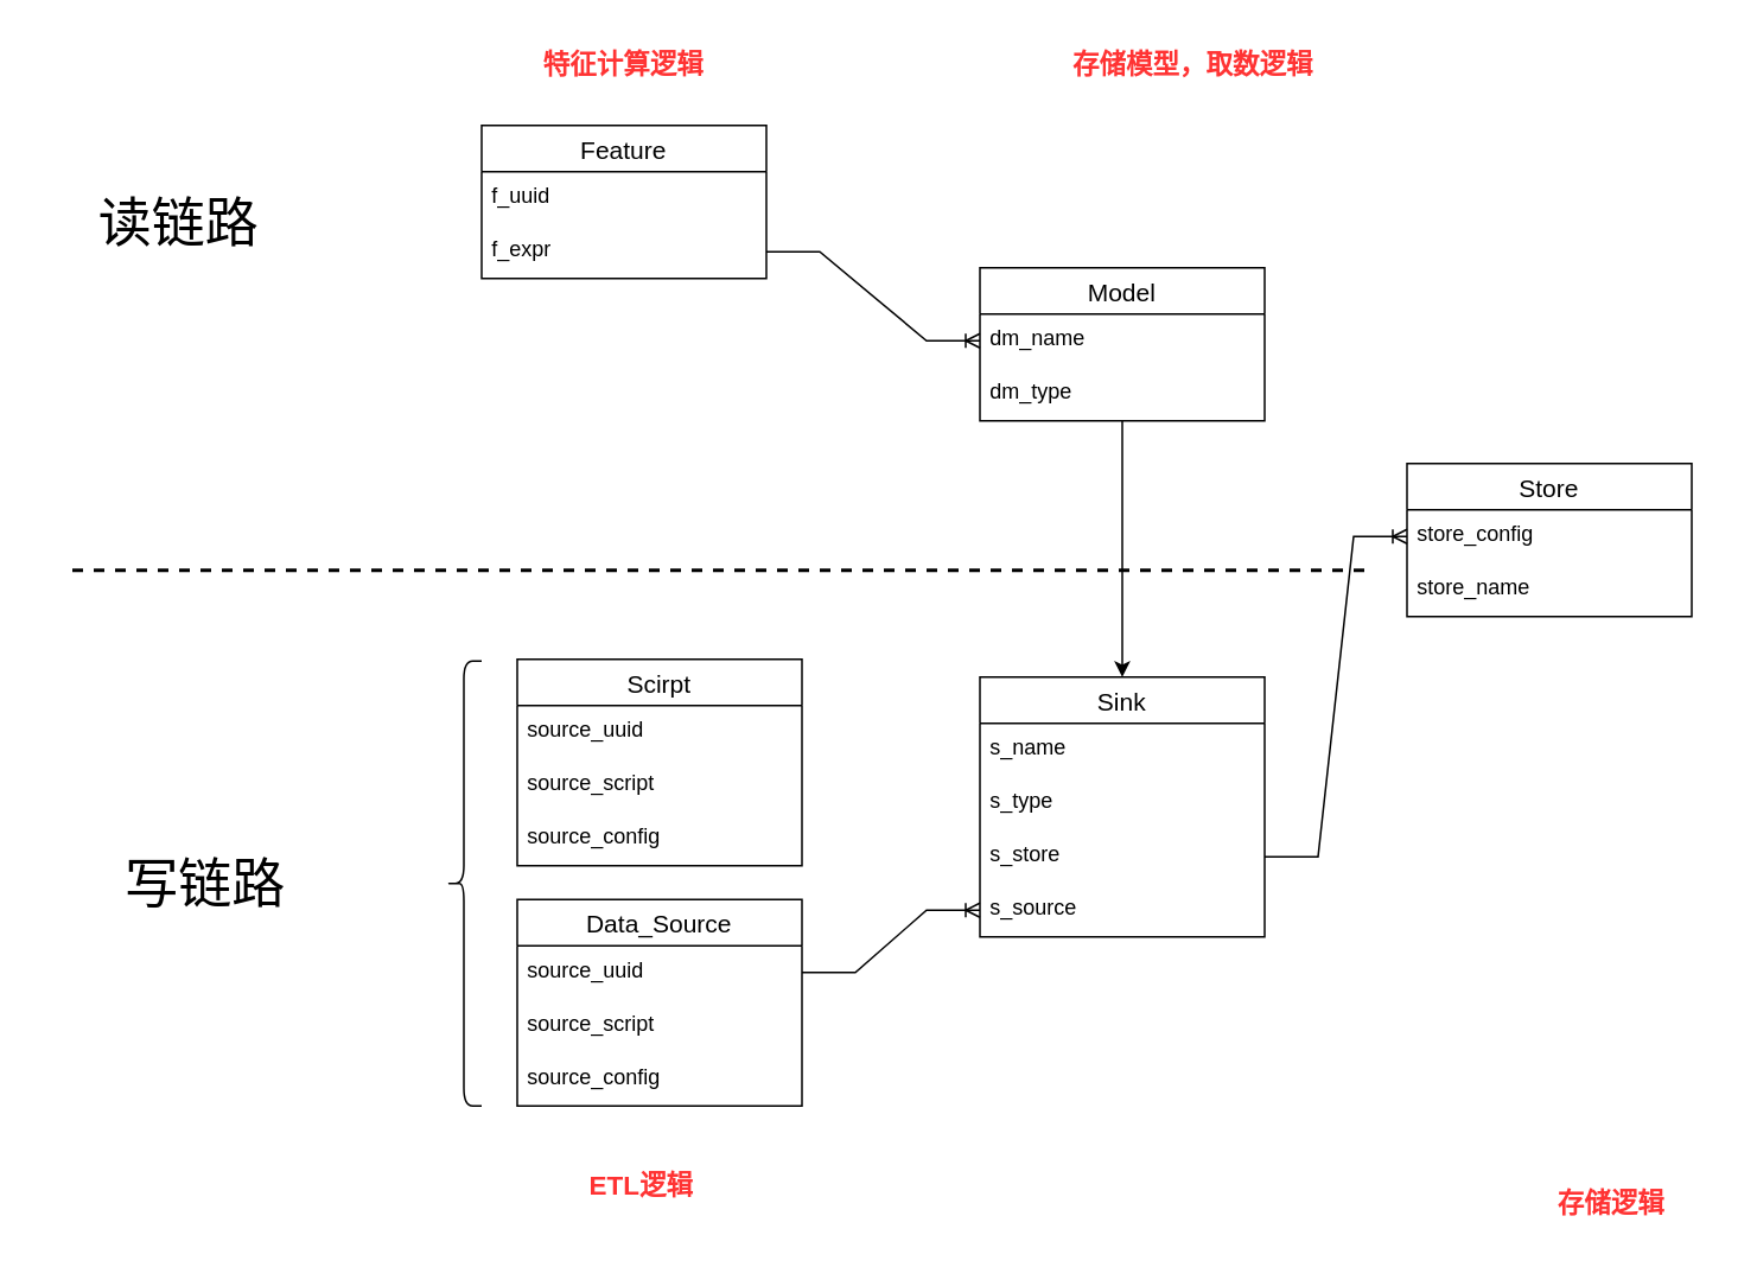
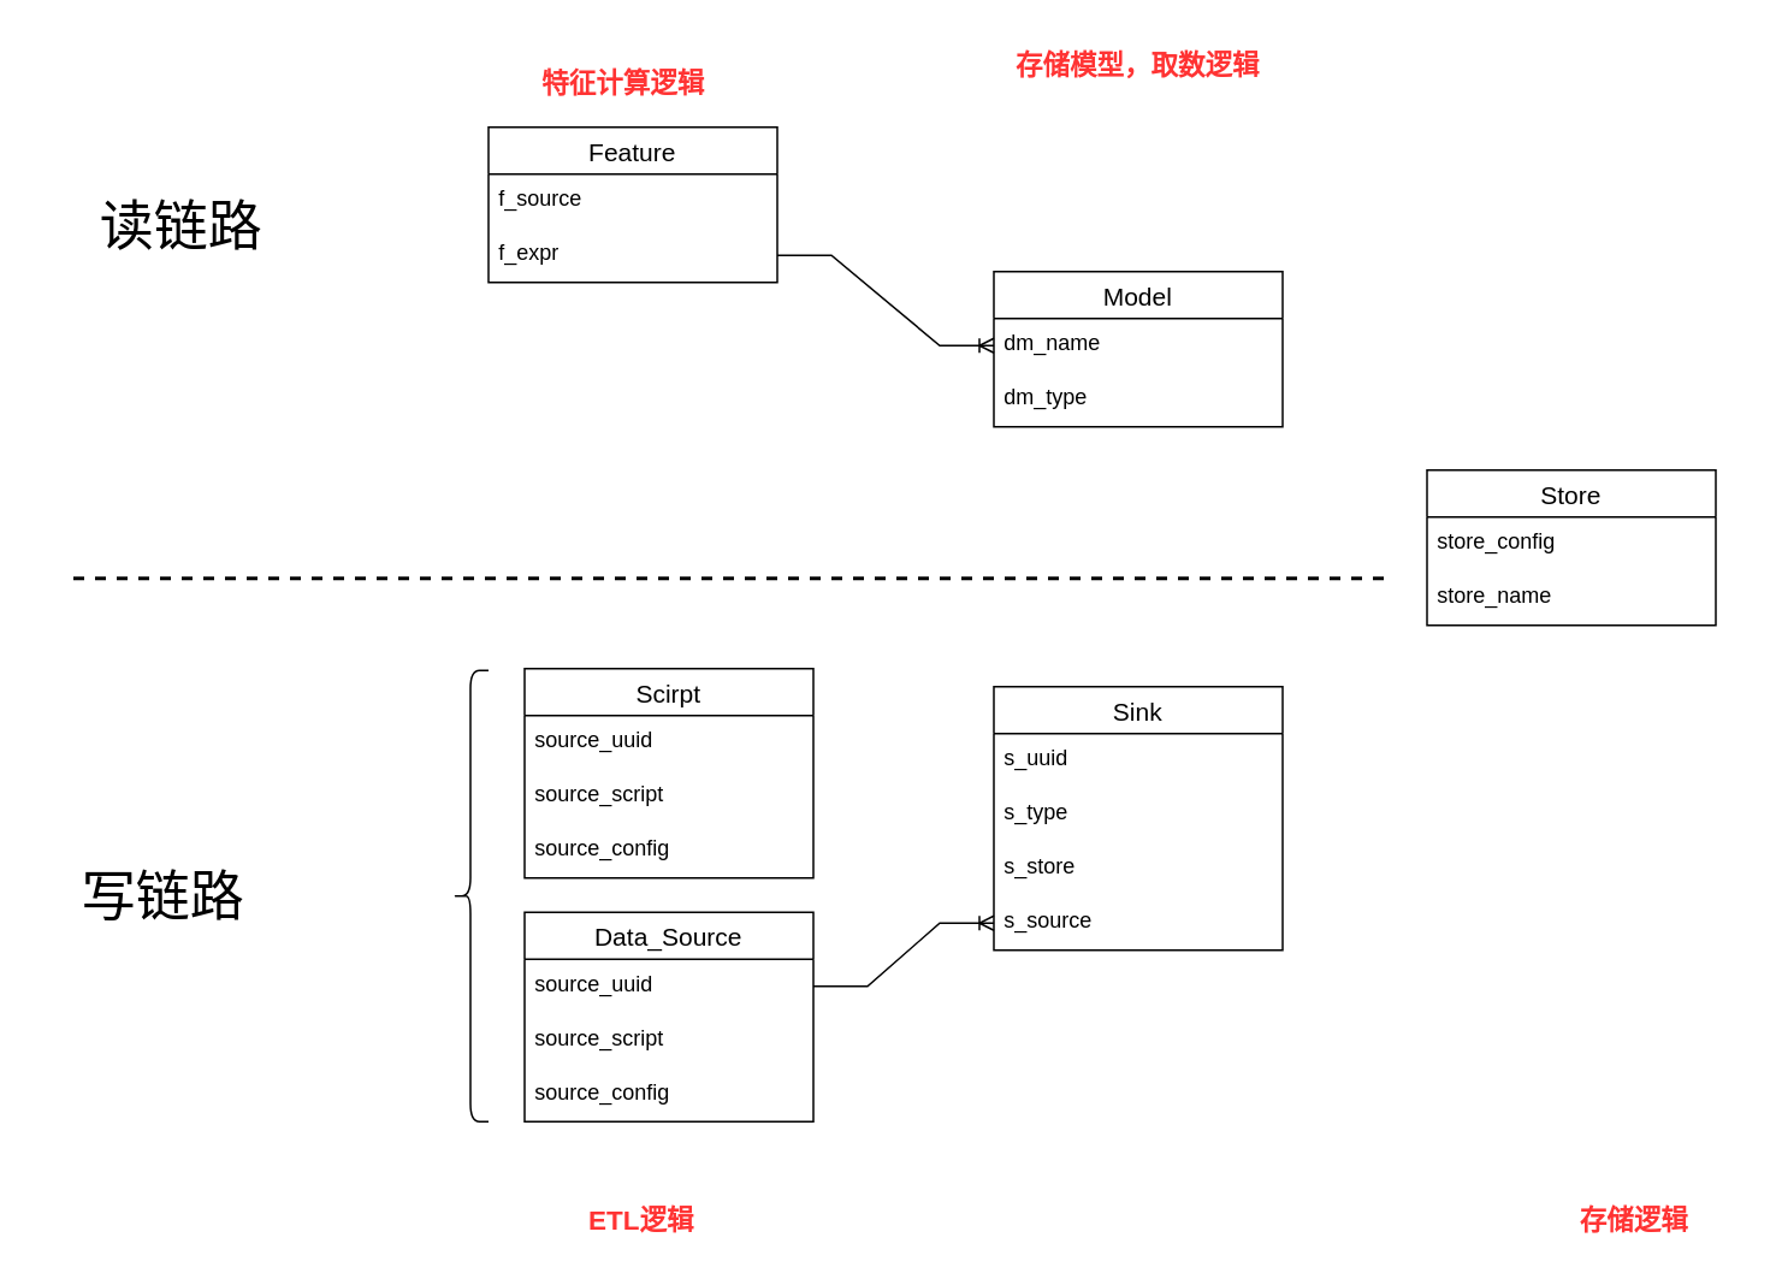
  <mxCell id="0" />
  <mxCell id="1" parent="0" />
  <mxCell id="2" value="" style="endArrow=none;html=1;rounded=0;strokeWidth=2;dashed=1;" edge="1" parent="1"><mxGeometry width="50" height="50" relative="1" as="geometry"><mxPoint x="40" y="320" as="sourcePoint" /><mxPoint x="770" y="320" as="targetPoint" /></mxGeometry></mxCell>
  <mxCell id="3" value="&lt;font style=&quot;font-size: 30px&quot;&gt;读链路&lt;/font&gt;" style="text;html=1;strokeColor=none;fillColor=none;align=center;verticalAlign=middle;whiteSpace=wrap;rounded=0;strokeWidth=10;" vertex="1" parent="1"><mxGeometry x="30" y="110" width="140" height="30" as="geometry" /></mxCell>
  <mxCell id="4" value="Feature" style="swimlane;fontStyle=0;childLayout=stackLayout;horizontal=1;startSize=26;horizontalStack=0;resizeParent=1;resizeParentMax=0;resizeLast=0;collapsible=1;marginBottom=0;align=center;fontSize=14;" vertex="1" parent="1"><mxGeometry x="270" y="70" width="160" height="86" as="geometry" /></mxCell>
- <mxCell id="5" value="f_uuid" style="text;strokeColor=none;fillColor=none;spacingLeft=4;spacingRight=4;overflow=hidden;rotatable=0;points=[[0,0.5],[1,0.5]];portConstraint=eastwest;fontSize=12;" vertex="1" parent="4"><mxGeometry y="26" width="160" height="30" as="geometry" /></mxCell>
+ <mxCell id="5" value="f_source" style="text;strokeColor=none;fillColor=none;spacingLeft=4;spacingRight=4;overflow=hidden;rotatable=0;points=[[0,0.5],[1,0.5]];portConstraint=eastwest;fontSize=12;" vertex="1" parent="4"><mxGeometry y="26" width="160" height="30" as="geometry" /></mxCell>
  <mxCell id="6" value="f_expr" style="text;strokeColor=none;fillColor=none;spacingLeft=4;spacingRight=4;overflow=hidden;rotatable=0;points=[[0,0.5],[1,0.5]];portConstraint=eastwest;fontSize=12;" vertex="1" parent="4"><mxGeometry y="56" width="160" height="30" as="geometry" /></mxCell>
- <mxCell id="7" value="" style="edgeStyle=orthogonalEdgeStyle;rounded=0;orthogonalLoop=1;jettySize=auto;html=1;strokeWidth=1;" edge="1" parent="1" source="8" target="21"><mxGeometry relative="1" as="geometry" /></mxCell>
  <mxCell id="8" value="Model" style="swimlane;fontStyle=0;childLayout=stackLayout;horizontal=1;startSize=26;horizontalStack=0;resizeParent=1;resizeParentMax=0;resizeLast=0;collapsible=1;marginBottom=0;align=center;fontSize=14;" vertex="1" parent="1"><mxGeometry x="550" y="150" width="160" height="86" as="geometry" /></mxCell>
  <mxCell id="9" value="dm_name" style="text;strokeColor=none;fillColor=none;spacingLeft=4;spacingRight=4;overflow=hidden;rotatable=0;points=[[0,0.5],[1,0.5]];portConstraint=eastwest;fontSize=12;" vertex="1" parent="8"><mxGeometry y="26" width="160" height="30" as="geometry" /></mxCell>
  <mxCell id="10" value="dm_type" style="text;strokeColor=none;fillColor=none;spacingLeft=4;spacingRight=4;overflow=hidden;rotatable=0;points=[[0,0.5],[1,0.5]];portConstraint=eastwest;fontSize=12;" vertex="1" parent="8"><mxGeometry y="56" width="160" height="30" as="geometry" /></mxCell>
  <mxCell id="11" value="" style="edgeStyle=entityRelationEdgeStyle;fontSize=12;html=1;endArrow=ERoneToMany;rounded=0;strokeWidth=1;exitX=1;exitY=0.5;exitDx=0;exitDy=0;entryX=0;entryY=0.5;entryDx=0;entryDy=0;" edge="1" parent="1" source="6" target="9"><mxGeometry width="100" height="100" relative="1" as="geometry"><mxPoint x="360" y="290" as="sourcePoint" /><mxPoint x="460" y="190" as="targetPoint" /></mxGeometry></mxCell>
  <mxCell id="12" value="Data_Source" style="swimlane;fontStyle=0;childLayout=stackLayout;horizontal=1;startSize=26;horizontalStack=0;resizeParent=1;resizeParentMax=0;resizeLast=0;collapsible=1;marginBottom=0;align=center;fontSize=14;" vertex="1" parent="1"><mxGeometry x="290" y="505" width="160" height="116" as="geometry" /></mxCell>
  <mxCell id="13" value="source_uuid" style="text;strokeColor=none;fillColor=none;spacingLeft=4;spacingRight=4;overflow=hidden;rotatable=0;points=[[0,0.5],[1,0.5]];portConstraint=eastwest;fontSize=12;" vertex="1" parent="12"><mxGeometry y="26" width="160" height="30" as="geometry" /></mxCell>
  <mxCell id="14" value="source_script" style="text;strokeColor=none;fillColor=none;spacingLeft=4;spacingRight=4;overflow=hidden;rotatable=0;points=[[0,0.5],[1,0.5]];portConstraint=eastwest;fontSize=12;" vertex="1" parent="12"><mxGeometry y="56" width="160" height="30" as="geometry" /></mxCell>
  <mxCell id="15" value="source_config" style="text;strokeColor=none;fillColor=none;spacingLeft=4;spacingRight=4;overflow=hidden;rotatable=0;points=[[0,0.5],[1,0.5]];portConstraint=eastwest;fontSize=12;" vertex="1" parent="12"><mxGeometry y="86" width="160" height="30" as="geometry" /></mxCell>
  <mxCell id="16" value="Store" style="swimlane;fontStyle=0;childLayout=stackLayout;horizontal=1;startSize=26;horizontalStack=0;resizeParent=1;resizeParentMax=0;resizeLast=0;collapsible=1;marginBottom=0;align=center;fontSize=14;" vertex="1" parent="1"><mxGeometry x="790" y="260" width="160" height="86" as="geometry" /></mxCell>
  <mxCell id="17" value="store_config" style="text;strokeColor=none;fillColor=none;spacingLeft=4;spacingRight=4;overflow=hidden;rotatable=0;points=[[0,0.5],[1,0.5]];portConstraint=eastwest;fontSize=12;" vertex="1" parent="16"><mxGeometry y="26" width="160" height="30" as="geometry" /></mxCell>
  <mxCell id="18" value="store_name" style="text;strokeColor=none;fillColor=none;spacingLeft=4;spacingRight=4;overflow=hidden;rotatable=0;points=[[0,0.5],[1,0.5]];portConstraint=eastwest;fontSize=12;" vertex="1" parent="16"><mxGeometry y="56" width="160" height="30" as="geometry" /></mxCell>
- <mxCell id="19" value="" style="edgeStyle=entityRelationEdgeStyle;fontSize=12;html=1;endArrow=ERoneToMany;rounded=0;strokeWidth=1;exitX=1;exitY=0.5;exitDx=0;exitDy=0;" edge="1" parent="1" source="24" target="17"><mxGeometry width="100" height="100" relative="1" as="geometry"><mxPoint x="710" y="475" as="sourcePoint" /><mxPoint x="560" y="201" as="targetPoint" /></mxGeometry></mxCell>
  <mxCell id="20" value="" style="edgeStyle=entityRelationEdgeStyle;fontSize=12;html=1;endArrow=ERoneToMany;rounded=0;strokeWidth=1;entryX=0;entryY=0.5;entryDx=0;entryDy=0;" edge="1" parent="1" source="13" target="25"><mxGeometry width="100" height="100" relative="1" as="geometry"><mxPoint x="720" y="485" as="sourcePoint" /><mxPoint x="550" y="505" as="targetPoint" /></mxGeometry></mxCell>
  <mxCell id="21" value="Sink" style="swimlane;fontStyle=0;childLayout=stackLayout;horizontal=1;startSize=26;horizontalStack=0;resizeParent=1;resizeParentMax=0;resizeLast=0;collapsible=1;marginBottom=0;align=center;fontSize=14;" vertex="1" parent="1"><mxGeometry x="550" y="380" width="160" height="146" as="geometry" /></mxCell>
- <mxCell id="22" value="s_name" style="text;strokeColor=none;fillColor=none;spacingLeft=4;spacingRight=4;overflow=hidden;rotatable=0;points=[[0,0.5],[1,0.5]];portConstraint=eastwest;fontSize=12;" vertex="1" parent="21"><mxGeometry y="26" width="160" height="30" as="geometry" /></mxCell>
+ <mxCell id="22" value="s_uuid" style="text;strokeColor=none;fillColor=none;spacingLeft=4;spacingRight=4;overflow=hidden;rotatable=0;points=[[0,0.5],[1,0.5]];portConstraint=eastwest;fontSize=12;" vertex="1" parent="21"><mxGeometry y="26" width="160" height="30" as="geometry" /></mxCell>
  <mxCell id="23" value="s_type" style="text;strokeColor=none;fillColor=none;spacingLeft=4;spacingRight=4;overflow=hidden;rotatable=0;points=[[0,0.5],[1,0.5]];portConstraint=eastwest;fontSize=12;" vertex="1" parent="21"><mxGeometry y="56" width="160" height="30" as="geometry" /></mxCell>
  <mxCell id="24" value="s_store" style="text;strokeColor=none;fillColor=none;spacingLeft=4;spacingRight=4;overflow=hidden;rotatable=0;points=[[0,0.5],[1,0.5]];portConstraint=eastwest;fontSize=12;" vertex="1" parent="21"><mxGeometry y="86" width="160" height="30" as="geometry" /></mxCell>
  <mxCell id="25" value="s_source" style="text;strokeColor=none;fillColor=none;spacingLeft=4;spacingRight=4;overflow=hidden;rotatable=0;points=[[0,0.5],[1,0.5]];portConstraint=eastwest;fontSize=12;" vertex="1" parent="21"><mxGeometry y="116" width="160" height="30" as="geometry" /></mxCell>
  <mxCell id="26" value="Scirpt" style="swimlane;fontStyle=0;childLayout=stackLayout;horizontal=1;startSize=26;horizontalStack=0;resizeParent=1;resizeParentMax=0;resizeLast=0;collapsible=1;marginBottom=0;align=center;fontSize=14;" vertex="1" parent="1"><mxGeometry x="290" y="370" width="160" height="116" as="geometry" /></mxCell>
  <mxCell id="27" value="source_uuid" style="text;strokeColor=none;fillColor=none;spacingLeft=4;spacingRight=4;overflow=hidden;rotatable=0;points=[[0,0.5],[1,0.5]];portConstraint=eastwest;fontSize=12;" vertex="1" parent="26"><mxGeometry y="26" width="160" height="30" as="geometry" /></mxCell>
  <mxCell id="28" value="source_script" style="text;strokeColor=none;fillColor=none;spacingLeft=4;spacingRight=4;overflow=hidden;rotatable=0;points=[[0,0.5],[1,0.5]];portConstraint=eastwest;fontSize=12;" vertex="1" parent="26"><mxGeometry y="56" width="160" height="30" as="geometry" /></mxCell>
  <mxCell id="29" value="source_config" style="text;strokeColor=none;fillColor=none;spacingLeft=4;spacingRight=4;overflow=hidden;rotatable=0;points=[[0,0.5],[1,0.5]];portConstraint=eastwest;fontSize=12;" vertex="1" parent="26"><mxGeometry y="86" width="160" height="30" as="geometry" /></mxCell>
  <mxCell id="30" value="" style="shape=curlyBracket;whiteSpace=wrap;html=1;rounded=1;" vertex="1" parent="1"><mxGeometry x="250" y="371" width="20" height="250" as="geometry" /></mxCell>
- <mxCell id="31" value="&lt;font style=&quot;font-size: 15px&quot; color=&quot;#ff3333&quot;&gt;&lt;b&gt;ETL逻辑&lt;/b&gt;&lt;/font&gt;" style="text;html=1;strokeColor=none;fillColor=none;align=center;verticalAlign=middle;whiteSpace=wrap;rounded=0;" vertex="1" parent="1"><mxGeometry x="300" y="650" width="120" height="30" as="geometry" /></mxCell>
+ <mxCell id="31" value="&lt;font style=&quot;font-size: 15px&quot; color=&quot;#ff3333&quot;&gt;&lt;b&gt;ETL逻辑&lt;/b&gt;&lt;/font&gt;" style="text;html=1;strokeColor=none;fillColor=none;align=center;verticalAlign=middle;whiteSpace=wrap;rounded=0;" vertex="1" parent="1"><mxGeometry x="295" y="660" width="120" height="30" as="geometry" /></mxCell>
  <mxCell id="32" value="&lt;font color=&quot;#ff3333&quot;&gt;&lt;span style=&quot;font-size: 15px&quot;&gt;&lt;b&gt;存储逻辑&lt;/b&gt;&lt;/span&gt;&lt;/font&gt;" style="text;html=1;strokeColor=none;fillColor=none;align=center;verticalAlign=middle;whiteSpace=wrap;rounded=0;" vertex="1" parent="1"><mxGeometry x="845" y="660" width="120" height="30" as="geometry" /></mxCell>
- <mxCell id="33" value="&lt;font color=&quot;#ff3333&quot;&gt;&lt;span style=&quot;font-size: 15px&quot;&gt;&lt;b&gt;特征计算逻辑&lt;/b&gt;&lt;/span&gt;&lt;/font&gt;" style="text;html=1;strokeColor=none;fillColor=none;align=center;verticalAlign=middle;whiteSpace=wrap;rounded=0;" vertex="1" parent="1"><mxGeometry x="290" y="20" width="120" height="30" as="geometry" /></mxCell>
- <mxCell id="34" value="&lt;font color=&quot;#ff3333&quot;&gt;&lt;span style=&quot;font-size: 15px&quot;&gt;&lt;b&gt;存储模型，取数逻辑&lt;/b&gt;&lt;/span&gt;&lt;/font&gt;" style="text;html=1;strokeColor=none;fillColor=none;align=center;verticalAlign=middle;whiteSpace=wrap;rounded=0;" vertex="1" parent="1"><mxGeometry x="585" y="20" width="170" height="30" as="geometry" /></mxCell>
- <mxCell id="35" value="&lt;font style=&quot;font-size: 30px&quot;&gt;写链路&lt;/font&gt;" style="text;html=1;strokeColor=none;fillColor=none;align=center;verticalAlign=middle;whiteSpace=wrap;rounded=0;strokeWidth=10;" vertex="1" parent="1"><mxGeometry x="45" y="481" width="140" height="30" as="geometry" /></mxCell>
+ <mxCell id="33" value="&lt;font color=&quot;#ff3333&quot;&gt;&lt;span style=&quot;font-size: 15px&quot;&gt;&lt;b&gt;特征计算逻辑&lt;/b&gt;&lt;/span&gt;&lt;/font&gt;" style="text;html=1;strokeColor=none;fillColor=none;align=center;verticalAlign=middle;whiteSpace=wrap;rounded=0;" vertex="1" parent="1"><mxGeometry x="285" y="30" width="120" height="30" as="geometry" /></mxCell>
+ <mxCell id="34" value="&lt;font color=&quot;#ff3333&quot;&gt;&lt;span style=&quot;font-size: 15px&quot;&gt;&lt;b&gt;存储模型，取数逻辑&lt;/b&gt;&lt;/span&gt;&lt;/font&gt;" style="text;html=1;strokeColor=none;fillColor=none;align=center;verticalAlign=middle;whiteSpace=wrap;rounded=0;" vertex="1" parent="1"><mxGeometry x="545" y="20" width="170" height="30" as="geometry" /></mxCell>
+ <mxCell id="35" value="&lt;font style=&quot;font-size: 30px&quot;&gt;写链路&lt;/font&gt;" style="text;html=1;strokeColor=none;fillColor=none;align=center;verticalAlign=middle;whiteSpace=wrap;rounded=0;strokeWidth=10;" vertex="1" parent="1"><mxGeometry x="20" y="481" width="140" height="30" as="geometry" /></mxCell>
